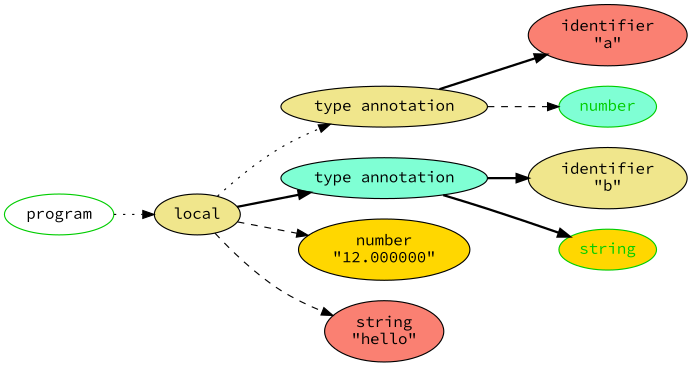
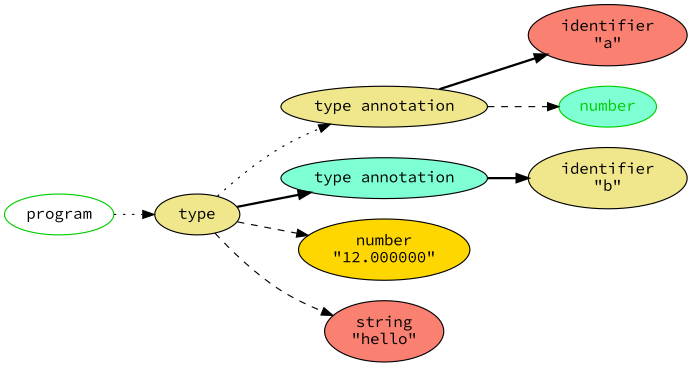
  digraph {
    fontname="Source Code Pro"
    rankdir=LR
    node [fillcolor=khaki fontname="Source Code Pro" style=filled]
    edge [fontname="Source Code Pro" style=bold]
    n1 [color=green3 fillcolor=white label=program]
-   n2 [label=local]
+   n2 [label=type]
    n3 [label="type annotation"]
    n4 [fillcolor=aquamarine label="type annotation"]
    n5 [fillcolor=gold label="number\n\"12.000000\""]
    n6 [fillcolor=salmon label="string\n\"hello\""]
    n7 [fillcolor=salmon label="identifier\n\"a\""]
    n8 [color=green3 fillcolor=aquamarine fontcolor=green3 label=number]
    n9 [label="identifier\n\"b\""]
-   n10 [color=green3 fillcolor=gold fontcolor=green3 label=string]
    n1 -> n2 [style=dotted]
    n2 -> n3 [style=dotted]
    n2 -> n4
    n2 -> n5 [style=dashed]
    n2 -> n6 [style=dashed]
    n3 -> n7
    n3 -> n8 [style=dashed]
    n4 -> n9
-   n4 -> n10
  }
